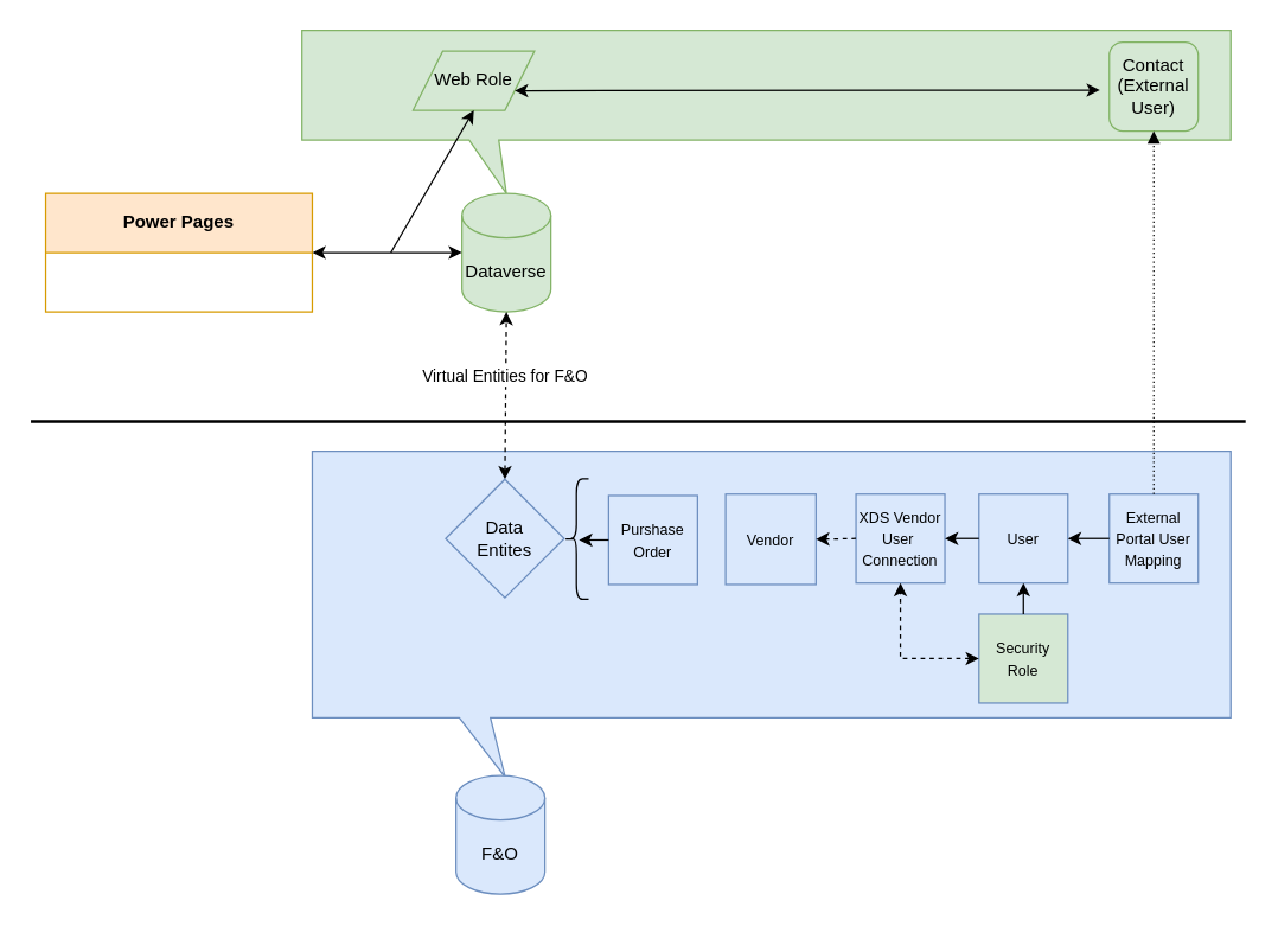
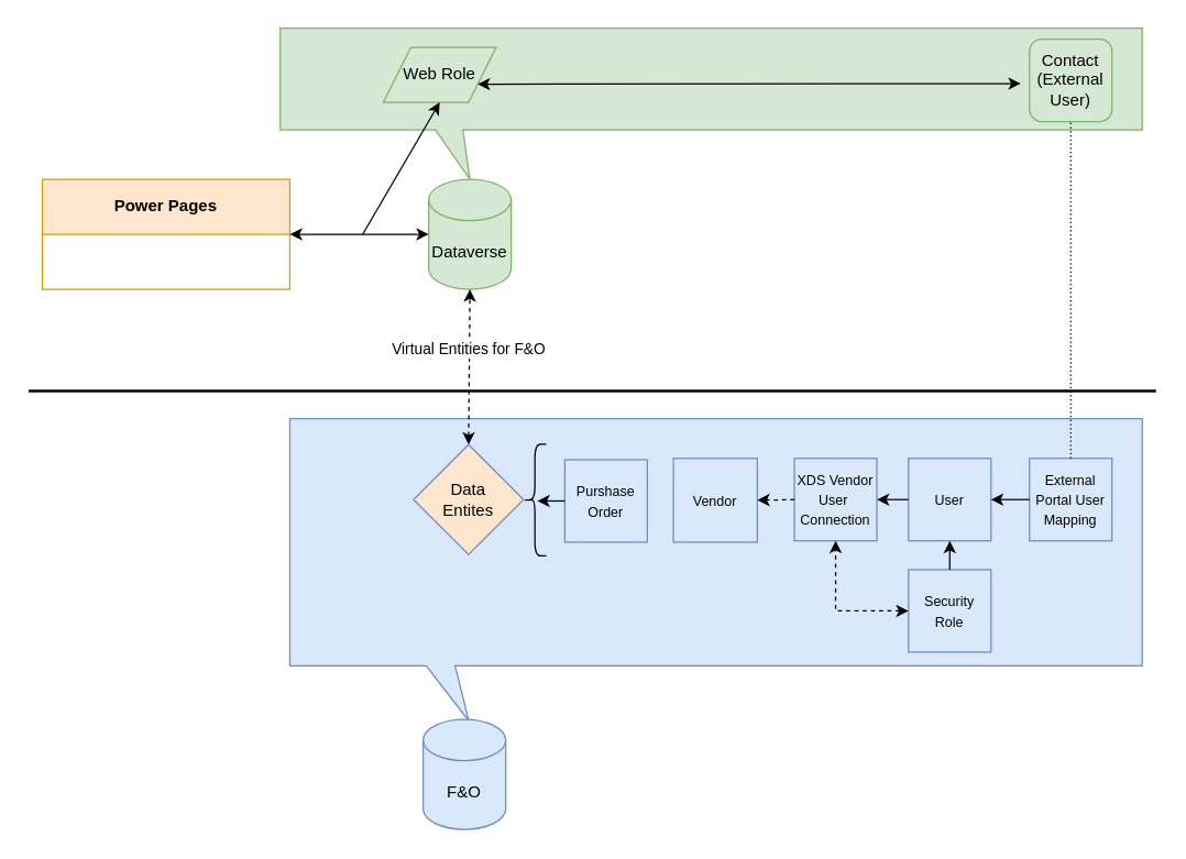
  <mxCell id="0" />
  <mxCell id="1" parent="0" />
  <mxCell id="2" value="" style="shape=callout;whiteSpace=wrap;html=1;perimeter=calloutPerimeter;size=40;position=0.16;position2=0.21;fillColor=#dae8fc;strokeColor=#6c8ebf;base=21;" parent="1" vertex="1"><mxGeometry x="210" y="304" width="620" height="220" as="geometry" /></mxCell>
  <mxCell id="3" value="" style="shape=callout;whiteSpace=wrap;html=1;perimeter=calloutPerimeter;fillColor=#d5e8d4;strokeColor=#82b366;size=36;position=0.18;position2=0.22;" parent="1" vertex="1"><mxGeometry x="203" y="20" width="627" height="110" as="geometry" /></mxCell>
  <mxCell id="4" value="" style="endArrow=none;html=1;strokeWidth=2;" parent="1" edge="1"><mxGeometry width="50" height="50" relative="1" as="geometry"><mxPoint x="20" y="284" as="sourcePoint" /><mxPoint x="840" y="284" as="targetPoint" /></mxGeometry></mxCell>
  <mxCell id="5" value="F&amp;amp;O" style="shape=cylinder3;whiteSpace=wrap;html=1;boundedLbl=1;backgroundOutline=1;size=15;fillColor=#dae8fc;strokeColor=#6c8ebf;" parent="1" vertex="1"><mxGeometry x="307" y="523" width="60" height="80" as="geometry" /></mxCell>
  <mxCell id="6" value="Dataverse" style="shape=cylinder3;whiteSpace=wrap;html=1;boundedLbl=1;backgroundOutline=1;size=15;fillColor=#d5e8d4;strokeColor=#82b366;" parent="1" vertex="1"><mxGeometry x="311" y="130" width="60" height="80" as="geometry" /></mxCell>
  <mxCell id="7" value="" style="endArrow=classic;startArrow=classic;html=1;entryX=0.5;entryY=1;entryDx=0;entryDy=0;entryPerimeter=0;dashed=1;exitX=0.5;exitY=0;exitDx=0;exitDy=0;" parent="1" source="15" target="6" edge="1"><mxGeometry width="50" height="50" relative="1" as="geometry"><mxPoint x="353" y="500" as="sourcePoint" /><mxPoint x="353" y="450" as="targetPoint" /></mxGeometry></mxCell>
  <mxCell id="8" value="Virtual Entities for F&amp;amp;O" style="edgeLabel;html=1;align=center;verticalAlign=middle;resizable=0;points=[];" parent="7" vertex="1" connectable="0"><mxGeometry x="0.225" y="1" relative="1" as="geometry"><mxPoint as="offset" /></mxGeometry></mxCell>
  <mxCell id="9" value="Power Pages" style="swimlane;whiteSpace=wrap;html=1;startSize=40;fillColor=#ffe6cc;strokeColor=#d79b00;" parent="1" vertex="1"><mxGeometry x="30" y="130" width="180" height="80" as="geometry"><mxRectangle x="270" y="650" width="180" height="40" as="alternateBounds" /></mxGeometry></mxCell>
  <mxCell id="10" value="" style="endArrow=classic;startArrow=classic;html=1;entryX=0;entryY=0.5;entryDx=0;entryDy=0;entryPerimeter=0;exitX=1;exitY=0.5;exitDx=0;exitDy=0;" parent="1" source="9" target="6" edge="1"><mxGeometry width="50" height="50" relative="1" as="geometry"><mxPoint x="113" y="210" as="sourcePoint" /><mxPoint x="163" y="160" as="targetPoint" /></mxGeometry></mxCell>
  <mxCell id="11" value="Web Role" style="shape=parallelogram;perimeter=parallelogramPerimeter;whiteSpace=wrap;html=1;fixedSize=1;fillColor=#d5e8d4;strokeColor=#82b366;" parent="1" vertex="1"><mxGeometry x="278" y="34" width="82" height="40" as="geometry" /></mxCell>
  <mxCell id="12" value="" style="endArrow=classic;html=1;entryX=0.5;entryY=1;entryDx=0;entryDy=0;" parent="1" target="11" edge="1"><mxGeometry width="50" height="50" relative="1" as="geometry"><mxPoint x="263" y="170" as="sourcePoint" /><mxPoint x="163" y="160" as="targetPoint" /></mxGeometry></mxCell>
  <mxCell id="13" value="" style="endArrow=classic;startArrow=classic;html=1;entryX=-0.106;entryY=0.539;entryDx=0;entryDy=0;exitX=1;exitY=0.75;exitDx=0;exitDy=0;entryPerimeter=0;" parent="1" source="11" target="14" edge="1"><mxGeometry width="50" height="50" relative="1" as="geometry"><mxPoint x="113" y="210" as="sourcePoint" /><mxPoint x="353" y="61" as="targetPoint" /></mxGeometry></mxCell>
  <mxCell id="14" value="Contact&lt;br&gt;(External User)" style="whiteSpace=wrap;html=1;aspect=fixed;fillColor=#d5e8d4;strokeColor=#82b366;gradientColor=none;fillStyle=auto;shadow=0;glass=0;rounded=1;" parent="1" vertex="1"><mxGeometry x="748" y="28" width="60" height="60" as="geometry" /></mxCell>
- <mxCell id="15" value="Data &lt;br&gt;Entites" style="rhombus;whiteSpace=wrap;html=1;fillColor=#dae8fc;strokeColor=#6c8ebf;" parent="1" vertex="1"><mxGeometry x="300" y="323" width="80" height="80" as="geometry" /></mxCell>
+ <mxCell id="15" value="Data &lt;br&gt;Entites" style="rhombus;whiteSpace=wrap;html=1;fillColor=#ffe6cc;strokeColor=#6c8ebf;" parent="1" vertex="1"><mxGeometry x="300" y="323" width="80" height="80" as="geometry" /></mxCell>
  <mxCell id="16" value="&lt;span style=&quot;font-size: 10px;&quot;&gt;External Portal User Mapping&lt;/span&gt;" style="whiteSpace=wrap;html=1;aspect=fixed;fillColor=#dae8fc;strokeColor=#6c8ebf;fillStyle=auto;shadow=0;glass=0;rounded=0;" parent="1" vertex="1"><mxGeometry x="748" y="333" width="60" height="60" as="geometry" /></mxCell>
  <mxCell id="17" value="" style="shape=curlyBracket;whiteSpace=wrap;html=1;rounded=1;labelPosition=left;verticalLabelPosition=middle;align=right;verticalAlign=middle;" parent="1" vertex="1"><mxGeometry x="380" y="322.75" width="16.5" height="81.25" as="geometry" /></mxCell>
- <mxCell id="18" value="" style="endArrow=block;dashed=1;html=1;strokeWidth=1;rounded=0;entryX=0.5;entryY=1;entryDx=0;entryDy=0;exitX=0.5;exitY=0;exitDx=0;exitDy=0;dashPattern=1 2;" parent="1" source="16" target="14" edge="1"><mxGeometry width="50" height="50" relative="1" as="geometry"><mxPoint x="738" y="324" as="sourcePoint" /><mxPoint x="788" y="274" as="targetPoint" /></mxGeometry></mxCell>
+ <mxCell id="18" value="" style="endArrow=none;dashed=1;html=1;strokeWidth=1;rounded=0;entryX=0.5;entryY=1;entryDx=0;entryDy=0;exitX=0.5;exitY=0;exitDx=0;exitDy=0;dashPattern=1 2;" parent="1" source="16" target="14" edge="1"><mxGeometry width="50" height="50" relative="1" as="geometry"><mxPoint x="738" y="324" as="sourcePoint" /><mxPoint x="788" y="274" as="targetPoint" /></mxGeometry></mxCell>
  <mxCell id="19" value="&lt;span style=&quot;font-size: 10px;&quot;&gt;User&lt;/span&gt;" style="whiteSpace=wrap;html=1;aspect=fixed;fillColor=#dae8fc;strokeColor=#6c8ebf;fillStyle=auto;shadow=0;glass=0;rounded=0;" parent="1" vertex="1"><mxGeometry x="660" y="333" width="60" height="60" as="geometry" /></mxCell>
  <mxCell id="20" value="&lt;span style=&quot;font-size: 10px;&quot;&gt;XDS Vendor User&amp;nbsp; Connection&lt;/span&gt;" style="whiteSpace=wrap;html=1;aspect=fixed;fillColor=#dae8fc;strokeColor=#6c8ebf;fillStyle=auto;shadow=0;glass=0;rounded=0;" parent="1" vertex="1"><mxGeometry x="577" y="333" width="60" height="60" as="geometry" /></mxCell>
  <mxCell id="21" value="&lt;span style=&quot;font-size: 10px;&quot;&gt;Vendor&lt;/span&gt;" style="whiteSpace=wrap;html=1;aspect=fixed;fillColor=#dae8fc;strokeColor=#6c8ebf;fillStyle=auto;shadow=0;glass=0;rounded=0;" parent="1" vertex="1"><mxGeometry x="489" y="333" width="61" height="61" as="geometry" /></mxCell>
  <mxCell id="22" value="&lt;span style=&quot;font-size: 10px;&quot;&gt;Purshase Order&lt;/span&gt;" style="whiteSpace=wrap;html=1;aspect=fixed;fillColor=#dae8fc;strokeColor=#6c8ebf;fillStyle=auto;shadow=0;glass=0;rounded=0;" parent="1" vertex="1"><mxGeometry x="410" y="334" width="60" height="60" as="geometry" /></mxCell>
  <mxCell id="23" value="" style="endArrow=none;startArrow=classic;html=1;rounded=0;entryX=0;entryY=0.5;entryDx=0;entryDy=0;endFill=0;exitX=1;exitY=0.5;exitDx=0;exitDy=0;" parent="1" source="19" target="16" edge="1"><mxGeometry width="50" height="50" relative="1" as="geometry"><mxPoint x="730" y="367" as="sourcePoint" /><mxPoint x="680" y="378" as="targetPoint" /></mxGeometry></mxCell>
  <mxCell id="24" value="" style="endArrow=none;startArrow=classic;html=1;rounded=0;endFill=0;entryX=0;entryY=0.5;entryDx=0;entryDy=0;" parent="1" target="22" edge="1"><mxGeometry width="50" height="50" relative="1" as="geometry"><mxPoint x="390" y="364" as="sourcePoint" /><mxPoint x="590" y="343" as="targetPoint" /></mxGeometry></mxCell>
  <mxCell id="25" value="" style="endArrow=classic;html=1;rounded=0;exitX=0;exitY=0.5;exitDx=0;exitDy=0;entryX=1;entryY=0.5;entryDx=0;entryDy=0;dashed=1;" parent="1" source="20" target="21" edge="1"><mxGeometry width="50" height="50" relative="1" as="geometry"><mxPoint x="400" y="394" as="sourcePoint" /><mxPoint x="550" y="367" as="targetPoint" /></mxGeometry></mxCell>
  <mxCell id="26" value="" style="endArrow=none;startArrow=classic;html=1;rounded=0;endFill=0;exitX=1;exitY=0.5;exitDx=0;exitDy=0;" parent="1" source="20" edge="1"><mxGeometry width="50" height="50" relative="1" as="geometry"><mxPoint x="725" y="373" as="sourcePoint" /><mxPoint x="660" y="363" as="targetPoint" /></mxGeometry></mxCell>
- <mxCell id="27" value="&lt;span style=&quot;font-size: 10px;&quot;&gt;Security Role&lt;/span&gt;" style="whiteSpace=wrap;html=1;aspect=fixed;fillColor=#d5e8d4;strokeColor=#6c8ebf;fillStyle=auto;shadow=0;glass=0;rounded=0;" vertex="1" parent="1"><mxGeometry x="660" y="414" width="60" height="60" as="geometry" /></mxCell>
+ <mxCell id="27" value="&lt;span style=&quot;font-size: 10px;&quot;&gt;Security Role&lt;/span&gt;" style="whiteSpace=wrap;html=1;aspect=fixed;fillColor=#dae8fc;strokeColor=#6c8ebf;fillStyle=auto;shadow=0;glass=0;rounded=0;" vertex="1" parent="1"><mxGeometry x="660" y="414" width="60" height="60" as="geometry" /></mxCell>
  <mxCell id="28" value="" style="endArrow=classic;html=1;rounded=0;entryX=0.5;entryY=1;entryDx=0;entryDy=0;exitX=0.5;exitY=0;exitDx=0;exitDy=0;" edge="1" parent="1" source="27" target="19"><mxGeometry width="50" height="50" relative="1" as="geometry"><mxPoint x="810" y="454" as="sourcePoint" /><mxPoint x="860" y="404" as="targetPoint" /></mxGeometry></mxCell>
  <mxCell id="29" value="" style="endArrow=classic;startArrow=classic;html=1;rounded=0;entryX=0.5;entryY=1;entryDx=0;entryDy=0;exitX=0;exitY=0.5;exitDx=0;exitDy=0;dashed=1;" edge="1" parent="1" source="27" target="20"><mxGeometry width="50" height="50" relative="1" as="geometry"><mxPoint x="810" y="454" as="sourcePoint" /><mxPoint x="860" y="404" as="targetPoint" /><Array as="points"><mxPoint x="607" y="444" /></Array></mxGeometry></mxCell>
